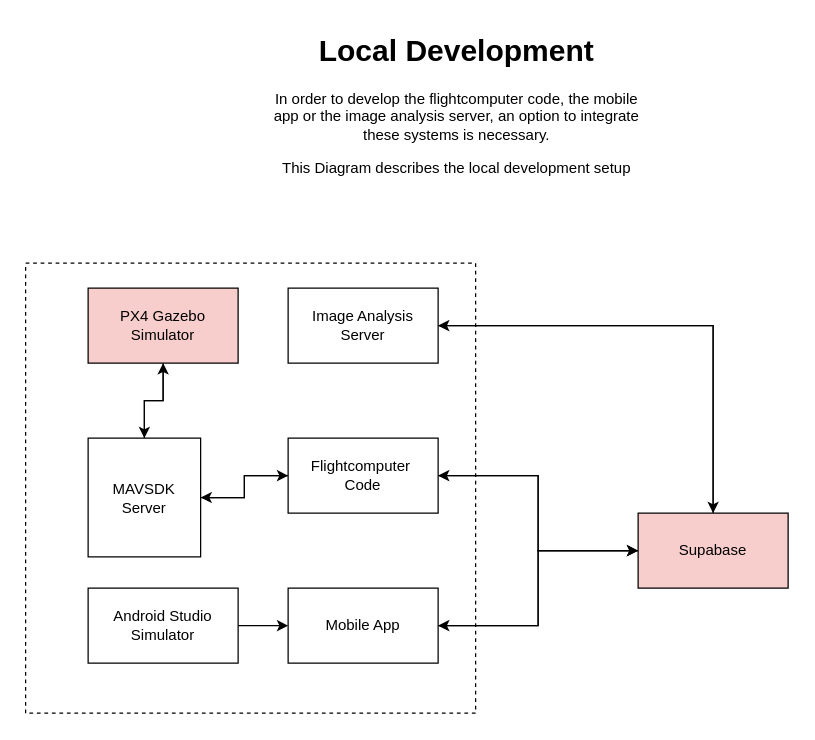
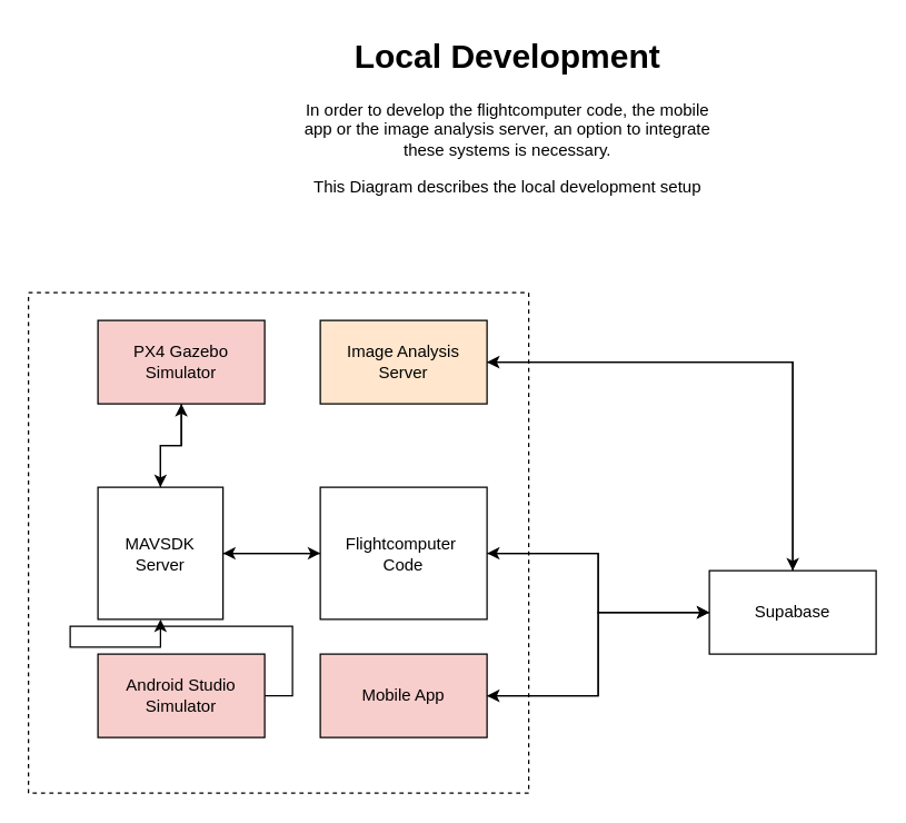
  <mxCell id="0" />
  <mxCell id="1" parent="0" />
  <mxCell id="2" value="" style="rounded=0;whiteSpace=wrap;html=1;fillColor=none;dashed=1;" vertex="1" parent="1"><mxGeometry x="20" y="210" width="360" height="360" as="geometry" /></mxCell>
  <mxCell id="3" style="edgeStyle=orthogonalEdgeStyle;rounded=0;orthogonalLoop=1;jettySize=auto;html=1;exitX=0.5;exitY=1;exitDx=0;exitDy=0;entryX=0.5;entryY=0;entryDx=0;entryDy=0;" edge="1" parent="1" source="4" target="7"><mxGeometry relative="1" as="geometry" /></mxCell>
  <mxCell id="4" value="PX4 Gazebo Simulator" style="rounded=0;whiteSpace=wrap;html=1;fillColor=#f8cecc;" vertex="1" parent="1"><mxGeometry x="70" y="230" width="120" height="60" as="geometry" /></mxCell>
  <mxCell id="5" style="edgeStyle=orthogonalEdgeStyle;rounded=0;orthogonalLoop=1;jettySize=auto;html=1;exitX=0.5;exitY=0;exitDx=0;exitDy=0;entryX=0.5;entryY=1;entryDx=0;entryDy=0;" edge="1" parent="1" source="7" target="4"><mxGeometry relative="1" as="geometry" /></mxCell>
  <mxCell id="6" style="edgeStyle=orthogonalEdgeStyle;rounded=0;orthogonalLoop=1;jettySize=auto;html=1;exitX=1;exitY=0.5;exitDx=0;exitDy=0;entryX=0;entryY=0.5;entryDx=0;entryDy=0;" edge="1" parent="1" source="7" target="10"><mxGeometry relative="1" as="geometry" /></mxCell>
  <mxCell id="7" value="MAVSDK Server" style="rounded=0;whiteSpace=wrap;html=1;" vertex="1" parent="1"><mxGeometry x="70" y="350" width="90" height="95" as="geometry" /></mxCell>
  <mxCell id="8" style="edgeStyle=orthogonalEdgeStyle;rounded=0;orthogonalLoop=1;jettySize=auto;html=1;exitX=0;exitY=0.5;exitDx=0;exitDy=0;entryX=1;entryY=0.5;entryDx=0;entryDy=0;" edge="1" parent="1" source="10" target="7"><mxGeometry relative="1" as="geometry" /></mxCell>
  <mxCell id="9" style="edgeStyle=orthogonalEdgeStyle;rounded=0;orthogonalLoop=1;jettySize=auto;html=1;exitX=1;exitY=0.5;exitDx=0;exitDy=0;entryX=0;entryY=0.5;entryDx=0;entryDy=0;" edge="1" parent="1" source="10" target="14"><mxGeometry relative="1" as="geometry" /></mxCell>
- <mxCell id="10" value="&lt;div&gt;Flightcomputer&amp;nbsp;&lt;/div&gt;&lt;div&gt;Code&lt;/div&gt;" style="rounded=0;whiteSpace=wrap;html=1;" vertex="1" parent="1"><mxGeometry x="230" y="350" width="120" height="60" as="geometry" /></mxCell>
+ <mxCell id="10" value="&lt;div&gt;Flightcomputer&amp;nbsp;&lt;/div&gt;&lt;div&gt;Code&lt;/div&gt;" style="rounded=0;whiteSpace=wrap;html=1;" vertex="1" parent="1"><mxGeometry x="230" y="350" width="120" height="95" as="geometry" /></mxCell>
  <mxCell id="11" style="edgeStyle=orthogonalEdgeStyle;rounded=0;orthogonalLoop=1;jettySize=auto;html=1;exitX=0;exitY=0.5;exitDx=0;exitDy=0;entryX=1;entryY=0.5;entryDx=0;entryDy=0;" edge="1" parent="1" source="14" target="10"><mxGeometry relative="1" as="geometry" /></mxCell>
  <mxCell id="12" style="edgeStyle=orthogonalEdgeStyle;rounded=0;orthogonalLoop=1;jettySize=auto;html=1;exitX=0;exitY=0.5;exitDx=0;exitDy=0;entryX=1;entryY=0.5;entryDx=0;entryDy=0;" edge="1" parent="1" source="14" target="16"><mxGeometry relative="1" as="geometry" /></mxCell>
  <mxCell id="13" style="edgeStyle=orthogonalEdgeStyle;rounded=0;orthogonalLoop=1;jettySize=auto;html=1;exitX=0.5;exitY=0;exitDx=0;exitDy=0;entryX=1;entryY=0.5;entryDx=0;entryDy=0;" edge="1" parent="1" source="14" target="21"><mxGeometry relative="1" as="geometry" /></mxCell>
- <mxCell id="14" value="Supabase" style="rounded=0;whiteSpace=wrap;html=1;fillColor=#f8cecc;" vertex="1" parent="1"><mxGeometry x="510" y="410" width="120" height="60" as="geometry" /></mxCell>
+ <mxCell id="14" value="Supabase" style="rounded=0;whiteSpace=wrap;html=1;" vertex="1" parent="1"><mxGeometry x="510" y="410" width="120" height="60" as="geometry" /></mxCell>
  <mxCell id="15" style="edgeStyle=orthogonalEdgeStyle;rounded=0;orthogonalLoop=1;jettySize=auto;html=1;exitX=1;exitY=0.5;exitDx=0;exitDy=0;entryX=0;entryY=0.5;entryDx=0;entryDy=0;" edge="1" parent="1" source="16" target="14"><mxGeometry relative="1" as="geometry" /></mxCell>
- <mxCell id="16" value="Mobile App" style="rounded=0;whiteSpace=wrap;html=1;" vertex="1" parent="1"><mxGeometry x="230" y="470" width="120" height="60" as="geometry" /></mxCell>
+ <mxCell id="16" value="Mobile App" style="rounded=0;whiteSpace=wrap;html=1;fillColor=#f8cecc;" vertex="1" parent="1"><mxGeometry x="230" y="470" width="120" height="60" as="geometry" /></mxCell>
  <mxCell id="17" value="&lt;h1 style=&quot;margin-top: 0px;&quot;&gt;Local Development&lt;br&gt;&lt;/h1&gt;&lt;p&gt;In order to develop the flightcomputer code, the mobile app or the image analysis server, an option to integrate these systems is necessary.&lt;/p&gt;&lt;p&gt;This Diagram describes the local development setup&lt;br&gt;&lt;/p&gt;" style="text;html=1;whiteSpace=wrap;overflow=hidden;rounded=0;align=center;" vertex="1" parent="1"><mxGeometry x="210" y="20" width="310" height="120" as="geometry" /></mxCell>
- <mxCell id="18" style="edgeStyle=orthogonalEdgeStyle;rounded=0;orthogonalLoop=1;jettySize=auto;html=1;exitX=1;exitY=0.5;exitDx=0;exitDy=0;entryX=0;entryY=0.5;entryDx=0;entryDy=0;" edge="1" parent="1" source="19" target="16"><mxGeometry relative="1" as="geometry" /></mxCell>
- <mxCell id="19" value="&lt;div&gt;Android Studio&lt;/div&gt;&lt;div&gt;Simulator&lt;br&gt;&lt;/div&gt;" style="rounded=0;whiteSpace=wrap;html=1;" vertex="1" parent="1"><mxGeometry x="70" y="470" width="120" height="60" as="geometry" /></mxCell>
+ <mxCell id="18" style="edgeStyle=orthogonalEdgeStyle;rounded=0;orthogonalLoop=1;jettySize=auto;html=1;exitX=1;exitY=0.5;exitDx=0;exitDy=0;" edge="1" parent="1" source="19" target="7"><mxGeometry relative="1" as="geometry" /></mxCell>
+ <mxCell id="19" value="&lt;div&gt;Android Studio&lt;/div&gt;&lt;div&gt;Simulator&lt;br&gt;&lt;/div&gt;" style="rounded=0;whiteSpace=wrap;html=1;fillColor=#f8cecc;" vertex="1" parent="1"><mxGeometry x="70" y="470" width="120" height="60" as="geometry" /></mxCell>
  <mxCell id="20" style="edgeStyle=orthogonalEdgeStyle;rounded=0;orthogonalLoop=1;jettySize=auto;html=1;exitX=1;exitY=0.5;exitDx=0;exitDy=0;entryX=0.5;entryY=0;entryDx=0;entryDy=0;" edge="1" parent="1" source="21" target="14"><mxGeometry relative="1" as="geometry" /></mxCell>
- <mxCell id="21" value="Image Analysis Server" style="rounded=0;whiteSpace=wrap;html=1;" vertex="1" parent="1"><mxGeometry x="230" y="230" width="120" height="60" as="geometry" /></mxCell>
+ <mxCell id="21" value="Image Analysis Server" style="rounded=0;whiteSpace=wrap;html=1;fillColor=#ffe6cc;" vertex="1" parent="1"><mxGeometry x="230" y="230" width="120" height="60" as="geometry" /></mxCell>
